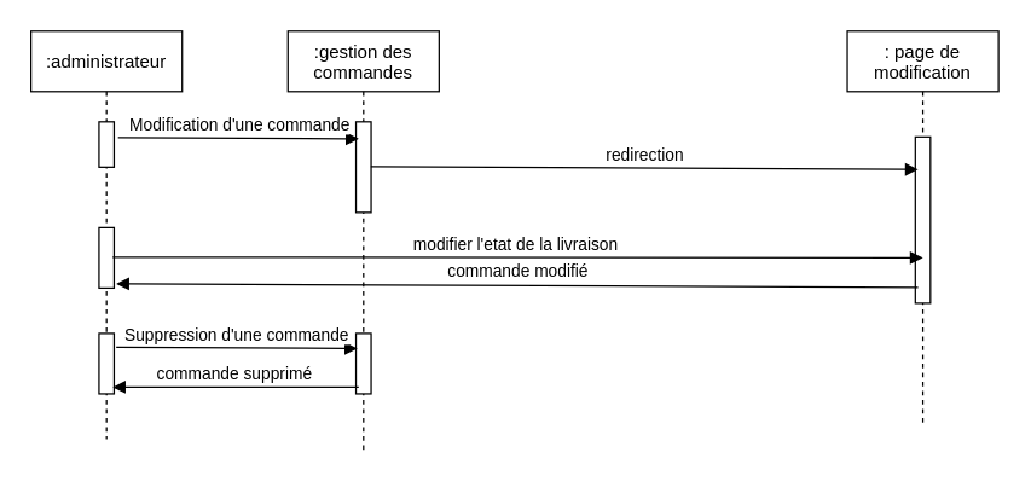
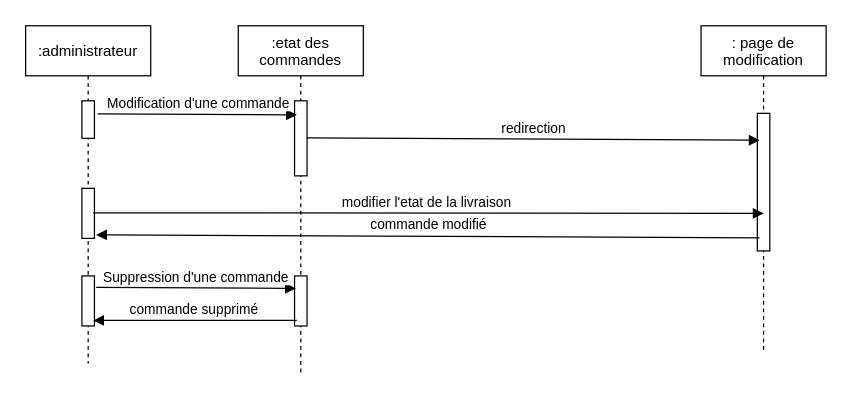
  <mxCell id="0" />
  <mxCell id="1" parent="0" />
  <mxCell id="2" value=":administrateur" style="shape=umlLifeline;perimeter=lifelinePerimeter;container=1;collapsible=0;recursiveResize=0;rounded=0;shadow=0;strokeWidth=1;" parent="1" vertex="1"><mxGeometry x="20" y="20" width="100" height="270" as="geometry" /></mxCell>
  <mxCell id="3" value="" style="html=1;points=[];perimeter=orthogonalPerimeter;" parent="2" vertex="1"><mxGeometry x="45" y="60" width="10" height="30" as="geometry" /></mxCell>
  <mxCell id="4" value="" style="html=1;points=[];perimeter=orthogonalPerimeter;" parent="2" vertex="1"><mxGeometry x="45" y="130" width="10" height="40" as="geometry" /></mxCell>
  <mxCell id="5" value="" style="html=1;points=[];perimeter=orthogonalPerimeter;" parent="2" vertex="1"><mxGeometry x="45" y="200" width="10" height="40" as="geometry" /></mxCell>
- <mxCell id="6" value=":gestion des&#10;commandes" style="shape=umlLifeline;perimeter=lifelinePerimeter;container=1;collapsible=0;recursiveResize=0;rounded=0;shadow=0;strokeWidth=1;" parent="1" vertex="1"><mxGeometry x="190" y="20" width="100" height="280" as="geometry" /></mxCell>
+ <mxCell id="6" value=":etat des&#10;commandes" style="shape=umlLifeline;perimeter=lifelinePerimeter;container=1;collapsible=0;recursiveResize=0;rounded=0;shadow=0;strokeWidth=1;" parent="1" vertex="1"><mxGeometry x="190" y="20" width="100" height="280" as="geometry" /></mxCell>
  <mxCell id="7" value="" style="html=1;points=[];perimeter=orthogonalPerimeter;" parent="6" vertex="1"><mxGeometry x="45" y="60" width="10" height="60" as="geometry" /></mxCell>
  <mxCell id="8" value="" style="html=1;points=[];perimeter=orthogonalPerimeter;" parent="6" vertex="1"><mxGeometry x="45" y="200" width="10" height="40" as="geometry" /></mxCell>
  <mxCell id="9" value="Modification d'une commande" style="html=1;verticalAlign=bottom;endArrow=block;rounded=0;exitX=1.26;exitY=0.347;exitDx=0;exitDy=0;exitPerimeter=0;entryX=0.18;entryY=0.187;entryDx=0;entryDy=0;entryPerimeter=0;" parent="1" source="3" target="7" edge="1"><mxGeometry width="80" relative="1" as="geometry"><mxPoint x="90" y="70" as="sourcePoint" /><mxPoint x="170" y="70" as="targetPoint" /></mxGeometry></mxCell>
  <mxCell id="10" value=": page de &#10;modification" style="shape=umlLifeline;perimeter=lifelinePerimeter;container=1;collapsible=0;recursiveResize=0;rounded=0;shadow=0;strokeWidth=1;" parent="1" vertex="1"><mxGeometry x="560" y="20" width="100" height="260" as="geometry" /></mxCell>
  <mxCell id="11" value="" style="points=[];perimeter=orthogonalPerimeter;rounded=0;shadow=0;strokeWidth=1;" parent="10" vertex="1"><mxGeometry x="45" y="70" width="10" height="110" as="geometry" /></mxCell>
  <mxCell id="12" value="redirection" style="html=1;verticalAlign=bottom;endArrow=block;rounded=0;exitX=0.98;exitY=0.493;exitDx=0;exitDy=0;exitPerimeter=0;entryX=0.18;entryY=0.196;entryDx=0;entryDy=0;entryPerimeter=0;" parent="1" source="7" target="11" edge="1"><mxGeometry width="80" relative="1" as="geometry"><mxPoint x="260" y="89.5" as="sourcePoint" /><mxPoint x="340" y="89.5" as="targetPoint" /><mxPoint as="offset" /></mxGeometry></mxCell>
  <mxCell id="13" value="modifier l'etat de la livraison&amp;nbsp;" style="html=1;verticalAlign=bottom;endArrow=block;rounded=0;exitX=0.9;exitY=0.49;exitDx=0;exitDy=0;exitPerimeter=0;entryX=0.5;entryY=0.727;entryDx=0;entryDy=0;entryPerimeter=0;" parent="1" source="4" target="11" edge="1"><mxGeometry width="80" relative="1" as="geometry"><mxPoint x="90" y="150" as="sourcePoint" /><mxPoint x="590" y="150" as="targetPoint" /></mxGeometry></mxCell>
  <mxCell id="14" value="commande modifié" style="html=1;verticalAlign=bottom;endArrow=block;rounded=0;exitX=0.18;exitY=0.905;exitDx=0;exitDy=0;exitPerimeter=0;entryX=1.14;entryY=0.93;entryDx=0;entryDy=0;entryPerimeter=0;" parent="1" source="11" target="4" edge="1"><mxGeometry width="80" relative="1" as="geometry"><mxPoint x="390" y="210" as="sourcePoint" /><mxPoint x="120" y="210" as="targetPoint" /></mxGeometry></mxCell>
  <mxCell id="15" value="Suppression d'une commande" style="html=1;verticalAlign=bottom;endArrow=block;rounded=0;exitX=1.14;exitY=0.23;exitDx=0;exitDy=0;exitPerimeter=0;entryX=0.1;entryY=0.25;entryDx=0;entryDy=0;entryPerimeter=0;" parent="1" source="5" target="8" edge="1"><mxGeometry width="80" relative="1" as="geometry"><mxPoint x="80" y="200" as="sourcePoint" /><mxPoint x="160" y="200" as="targetPoint" /></mxGeometry></mxCell>
  <mxCell id="16" value="commande supprimé&amp;nbsp;" style="html=1;verticalAlign=bottom;endArrow=block;rounded=0;entryX=0.9;entryY=0.89;entryDx=0;entryDy=0;entryPerimeter=0;exitX=0.18;exitY=0.89;exitDx=0;exitDy=0;exitPerimeter=0;" parent="1" source="8" target="5" edge="1"><mxGeometry width="80" relative="1" as="geometry"><mxPoint x="140" y="260" as="sourcePoint" /><mxPoint x="220" y="260" as="targetPoint" /></mxGeometry></mxCell>
